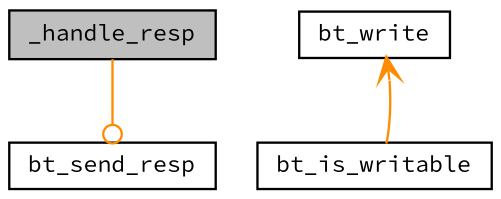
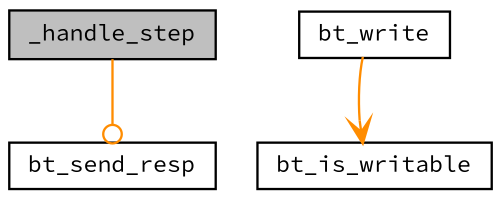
  digraph {
    fontname="Source Code Pro"
    rankdir=TB
    node [color=black fontname="Source Code Pro" fontsize=10 shape=record]
    edge [color=darkorange fontname="Source Code Pro" fontsize=10 labelfontname=Helvetica labelfontsize=10 style=solid]
-   n1 [fillcolor=grey75 fontcolor=black height=0.2 label=_handle_resp style=filled width=0.4]
+   n1 [fillcolor=grey75 fontcolor=black height=0.2 label=_handle_step style=filled width=0.4]
    n2 [height=0.2 label=bt_send_resp width=0.4]
    n3 [height=0.2 label=bt_write width=0.4]
    n4 [height=0.2 label=bt_is_writable width=0.4]
    n1 -> n2 [arrowhead=odot]
-   n4 -> n3 [arrowhead=vee]
+   n3 -> n4 [arrowhead=vee]
  }
